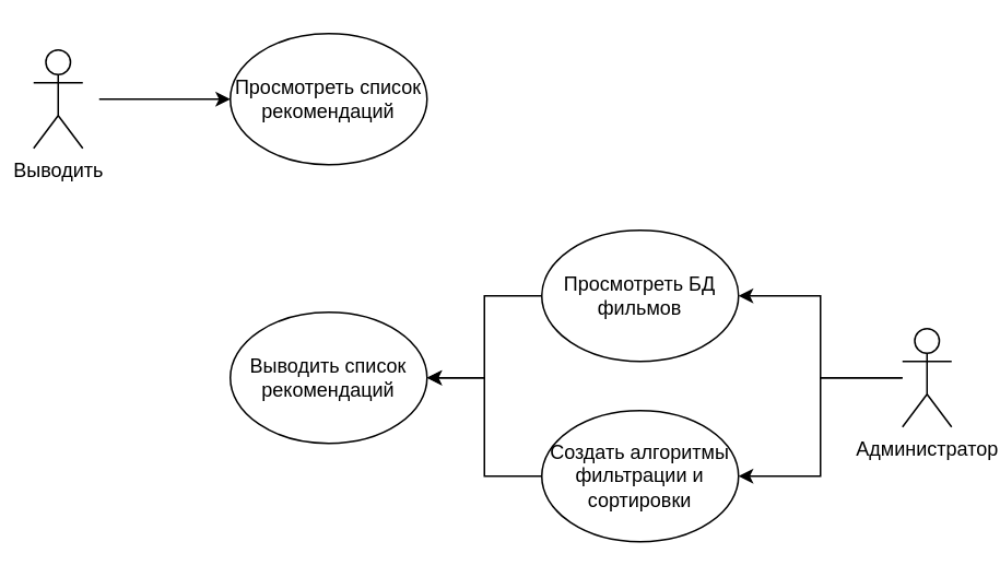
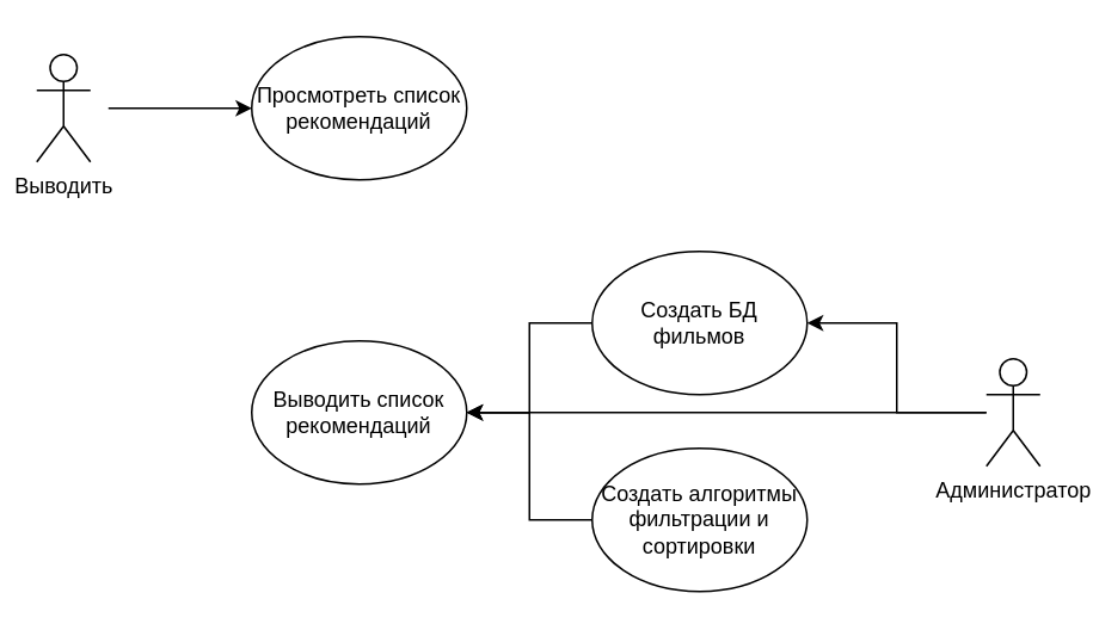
  <mxCell id="0" />
  <mxCell id="1" parent="0" />
  <mxCell id="2" value="Выводить" style="shape=umlActor;verticalLabelPosition=bottom;labelBackgroundColor=#ffffff;verticalAlign=top;html=1;outlineConnect=0;" vertex="1" parent="1"><mxGeometry x="20" y="30" width="30" height="60" as="geometry" /></mxCell>
  <mxCell id="3" value="Просмотреть список рекомендаций" style="ellipse;whiteSpace=wrap;html=1;" vertex="1" parent="1"><mxGeometry x="140" y="20" width="120" height="80" as="geometry" /></mxCell>
  <mxCell id="4" value="Выводить список рекомендаций" style="ellipse;whiteSpace=wrap;html=1;" vertex="1" parent="1"><mxGeometry x="140" y="190" width="120" height="80" as="geometry" /></mxCell>
  <mxCell id="5" style="edgeStyle=orthogonalEdgeStyle;rounded=0;orthogonalLoop=1;jettySize=auto;html=1;entryX=1;entryY=0.5;entryDx=0;entryDy=0;" edge="1" parent="1" source="6" target="4"><mxGeometry relative="1" as="geometry"><mxPoint x="300" y="200" as="targetPoint" /></mxGeometry></mxCell>
- <mxCell id="6" value="Просмотреть БД фильмов" style="ellipse;whiteSpace=wrap;html=1;" vertex="1" parent="1"><mxGeometry x="330" y="140" width="120" height="80" as="geometry" /></mxCell>
+ <mxCell id="6" value="Создать БД фильмов" style="ellipse;whiteSpace=wrap;html=1;" vertex="1" parent="1"><mxGeometry x="330" y="140" width="120" height="80" as="geometry" /></mxCell>
  <mxCell id="7" style="edgeStyle=orthogonalEdgeStyle;rounded=0;orthogonalLoop=1;jettySize=auto;html=1;exitX=0;exitY=0.5;exitDx=0;exitDy=0;entryX=1;entryY=0.5;entryDx=0;entryDy=0;" edge="1" parent="1" source="8" target="4"><mxGeometry relative="1" as="geometry" /></mxCell>
  <mxCell id="8" value="Создать алгоритмы фильтрации и сортировки" style="ellipse;whiteSpace=wrap;html=1;" vertex="1" parent="1"><mxGeometry x="330" y="250" width="120" height="80" as="geometry" /></mxCell>
  <mxCell id="9" style="edgeStyle=orthogonalEdgeStyle;rounded=0;orthogonalLoop=1;jettySize=auto;html=1;entryX=1;entryY=0.5;entryDx=0;entryDy=0;" edge="1" parent="1" source="11" target="6"><mxGeometry relative="1" as="geometry" /></mxCell>
- <mxCell id="10" style="edgeStyle=orthogonalEdgeStyle;rounded=0;orthogonalLoop=1;jettySize=auto;html=1;entryX=1;entryY=0.5;entryDx=0;entryDy=0;" edge="1" parent="1" source="11" target="8"><mxGeometry relative="1" as="geometry" /></mxCell>
+ <mxCell id="10" style="edgeStyle=orthogonalEdgeStyle;rounded=0;orthogonalLoop=1;jettySize=auto;html=1;" edge="1" parent="1" source="11" target="4"><mxGeometry relative="1" as="geometry" /></mxCell>
  <mxCell id="11" value="Администратор" style="shape=umlActor;verticalLabelPosition=bottom;labelBackgroundColor=#ffffff;verticalAlign=top;html=1;outlineConnect=0;" vertex="1" parent="1"><mxGeometry x="550" y="200" width="30" height="60" as="geometry" /></mxCell>
  <mxCell id="12" value="" style="endArrow=classic;html=1;entryX=0;entryY=0.5;entryDx=0;entryDy=0;" edge="1" parent="1" target="3"><mxGeometry width="50" height="50" relative="1" as="geometry"><mxPoint x="60" y="60" as="sourcePoint" /><mxPoint x="110" y="0" as="targetPoint" /></mxGeometry></mxCell>
